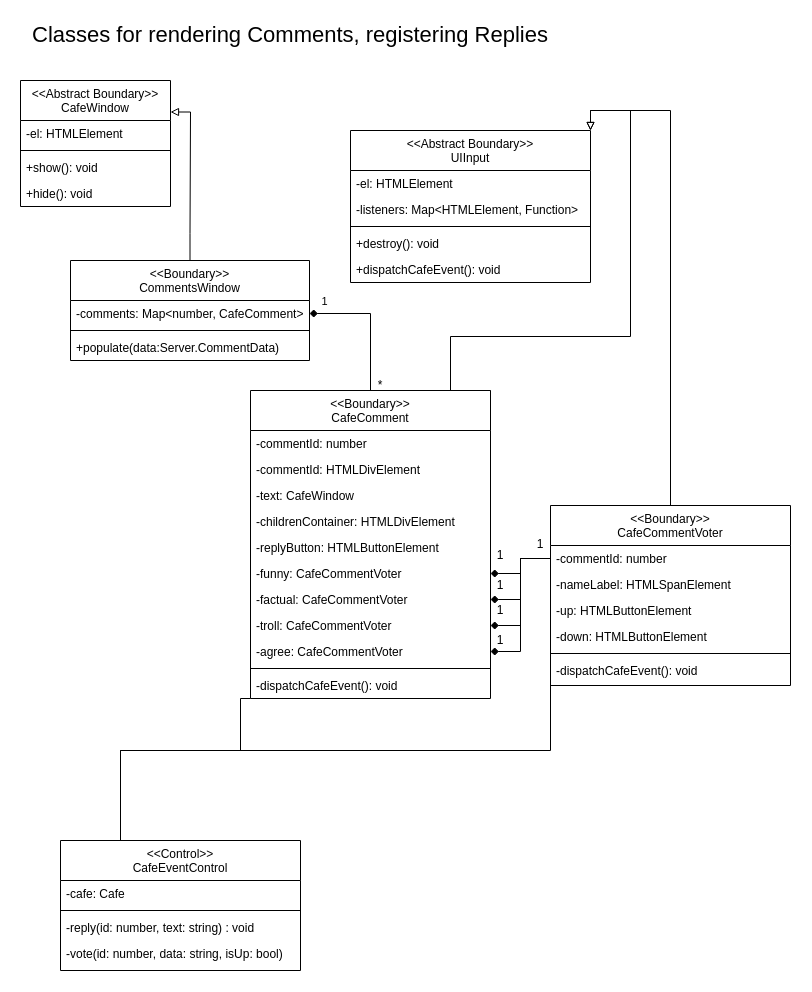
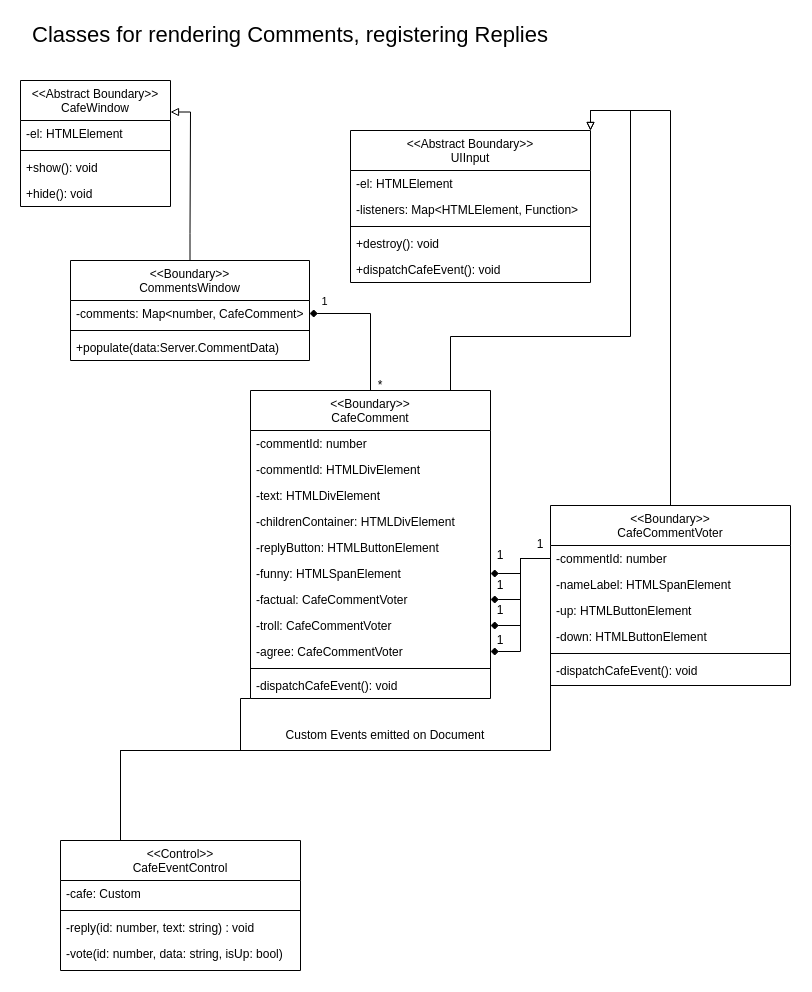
  <mxCell id="0" />
  <mxCell id="1" parent="0" />
  <mxCell id="2" value="" style="edgeStyle=orthogonalEdgeStyle;rounded=0;orthogonalLoop=1;jettySize=auto;html=1;exitX=0.5;exitY=0;exitDx=0;exitDy=0;entryX=1;entryY=0.25;entryDx=0;entryDy=0;startArrow=none;startFill=0;endArrow=block;endFill=0;" edge="1" parent="1" source="3" target="42"><mxGeometry x="-0.047" y="-30" relative="1" as="geometry"><mxPoint as="offset" /></mxGeometry></mxCell>
  <mxCell id="3" value="&lt;&lt;Boundary&gt;&gt;&#10;CommentsWindow" style="swimlane;fontStyle=0;align=center;verticalAlign=top;childLayout=stackLayout;horizontal=1;startSize=40;horizontalStack=0;resizeParent=1;resizeLast=0;collapsible=1;marginBottom=0;rounded=0;shadow=0;strokeWidth=1;" vertex="1" parent="1"><mxGeometry x="70" y="260" width="239" height="100" as="geometry"><mxRectangle x="340" y="380" width="170" height="26" as="alternateBounds" /></mxGeometry></mxCell>
  <mxCell id="4" value="-comments: Map&lt;number, CafeComment&gt;" style="text;align=left;verticalAlign=top;spacingLeft=4;spacingRight=4;overflow=hidden;rotatable=0;points=[[0,0.5],[1,0.5]];portConstraint=eastwest;" vertex="1" parent="3"><mxGeometry y="40" width="239" height="26" as="geometry" /></mxCell>
  <mxCell id="5" value="" style="line;html=1;strokeWidth=1;align=left;verticalAlign=middle;spacingTop=-1;spacingLeft=3;spacingRight=3;rotatable=0;labelPosition=right;points=[];portConstraint=eastwest;" vertex="1" parent="3"><mxGeometry y="66" width="239" height="8" as="geometry" /></mxCell>
  <mxCell id="6" value="+populate(data:Server.CommentData)" style="text;align=left;verticalAlign=top;spacingLeft=4;spacingRight=4;overflow=hidden;rotatable=0;points=[[0,0.5],[1,0.5]];portConstraint=eastwest;" vertex="1" parent="3"><mxGeometry y="74" width="239" height="26" as="geometry" /></mxCell>
  <mxCell id="7" style="edgeStyle=orthogonalEdgeStyle;rounded=0;orthogonalLoop=1;jettySize=auto;html=1;exitX=0.5;exitY=0;exitDx=0;exitDy=0;entryX=1;entryY=0.5;entryDx=0;entryDy=0;startArrow=none;startFill=0;endArrow=diamond;endFill=1;" edge="1" parent="1" source="11" target="4"><mxGeometry relative="1" as="geometry" /></mxCell>
  <mxCell id="8" value="1" style="edgeLabel;html=1;align=center;verticalAlign=middle;resizable=0;points=[];" vertex="1" connectable="0" parent="7"><mxGeometry x="0.8" y="-3" relative="1" as="geometry"><mxPoint y="-10" as="offset" /></mxGeometry></mxCell>
  <mxCell id="9" style="edgeStyle=orthogonalEdgeStyle;rounded=0;orthogonalLoop=1;jettySize=auto;html=1;exitX=1;exitY=0;exitDx=0;exitDy=0;entryX=1;entryY=0;entryDx=0;entryDy=0;startArrow=none;startFill=0;endArrow=block;endFill=0;" edge="1" parent="1" source="11" target="23"><mxGeometry relative="1" as="geometry"><Array as="points"><mxPoint x="450" y="336" /><mxPoint x="630" y="336" /><mxPoint x="630" y="110" /><mxPoint x="590" y="110" /></Array></mxGeometry></mxCell>
  <mxCell id="10" style="edgeStyle=orthogonalEdgeStyle;rounded=0;orthogonalLoop=1;jettySize=auto;html=1;exitX=0;exitY=1;exitDx=0;exitDy=0;entryX=0.25;entryY=0;entryDx=0;entryDy=0;startArrow=none;startFill=0;endArrow=none;endFill=0;" edge="1" parent="1" source="11" target="37"><mxGeometry relative="1" as="geometry"><Array as="points"><mxPoint x="240" y="698" /><mxPoint x="240" y="750" /><mxPoint x="120" y="750" /></Array></mxGeometry></mxCell>
  <mxCell id="11" value="&lt;&lt;Boundary&gt;&gt;&#10;CafeComment" style="swimlane;fontStyle=0;align=center;verticalAlign=top;childLayout=stackLayout;horizontal=1;startSize=40;horizontalStack=0;resizeParent=1;resizeLast=0;collapsible=1;marginBottom=0;rounded=0;shadow=0;strokeWidth=1;" vertex="1" parent="1"><mxGeometry x="250" y="390" width="240" height="308" as="geometry"><mxRectangle x="340" y="380" width="170" height="26" as="alternateBounds" /></mxGeometry></mxCell>
  <mxCell id="12" value="-commentId: number" style="text;align=left;verticalAlign=top;spacingLeft=4;spacingRight=4;overflow=hidden;rotatable=0;points=[[0,0.5],[1,0.5]];portConstraint=eastwest;" vertex="1" parent="11"><mxGeometry y="40" width="240" height="26" as="geometry" /></mxCell>
  <mxCell id="13" value="-commentId: HTMLDivElement" style="text;align=left;verticalAlign=top;spacingLeft=4;spacingRight=4;overflow=hidden;rotatable=0;points=[[0,0.5],[1,0.5]];portConstraint=eastwest;" vertex="1" parent="11"><mxGeometry y="66" width="240" height="26" as="geometry" /></mxCell>
- <mxCell id="14" value="-text: CafeWindow" style="text;align=left;verticalAlign=top;spacingLeft=4;spacingRight=4;overflow=hidden;rotatable=0;points=[[0,0.5],[1,0.5]];portConstraint=eastwest;" vertex="1" parent="11"><mxGeometry y="92" width="240" height="26" as="geometry" /></mxCell>
+ <mxCell id="14" value="-text: HTMLDivElement" style="text;align=left;verticalAlign=top;spacingLeft=4;spacingRight=4;overflow=hidden;rotatable=0;points=[[0,0.5],[1,0.5]];portConstraint=eastwest;" vertex="1" parent="11"><mxGeometry y="92" width="240" height="26" as="geometry" /></mxCell>
  <mxCell id="15" value="-childrenContainer: HTMLDivElement" style="text;align=left;verticalAlign=top;spacingLeft=4;spacingRight=4;overflow=hidden;rotatable=0;points=[[0,0.5],[1,0.5]];portConstraint=eastwest;" vertex="1" parent="11"><mxGeometry y="118" width="240" height="26" as="geometry" /></mxCell>
  <mxCell id="16" value="-replyButton: HTMLButtonElement" style="text;align=left;verticalAlign=top;spacingLeft=4;spacingRight=4;overflow=hidden;rotatable=0;points=[[0,0.5],[1,0.5]];portConstraint=eastwest;" vertex="1" parent="11"><mxGeometry y="144" width="240" height="26" as="geometry" /></mxCell>
- <mxCell id="17" value="-funny: CafeCommentVoter" style="text;align=left;verticalAlign=top;spacingLeft=4;spacingRight=4;overflow=hidden;rotatable=0;points=[[0,0.5],[1,0.5]];portConstraint=eastwest;" vertex="1" parent="11"><mxGeometry y="170" width="240" height="26" as="geometry" /></mxCell>
+ <mxCell id="17" value="-funny: HTMLSpanElement" style="text;align=left;verticalAlign=top;spacingLeft=4;spacingRight=4;overflow=hidden;rotatable=0;points=[[0,0.5],[1,0.5]];portConstraint=eastwest;" vertex="1" parent="11"><mxGeometry y="170" width="240" height="26" as="geometry" /></mxCell>
  <mxCell id="18" value="-factual: CafeCommentVoter" style="text;align=left;verticalAlign=top;spacingLeft=4;spacingRight=4;overflow=hidden;rotatable=0;points=[[0,0.5],[1,0.5]];portConstraint=eastwest;" vertex="1" parent="11"><mxGeometry y="196" width="240" height="26" as="geometry" /></mxCell>
  <mxCell id="19" value="-troll: CafeCommentVoter" style="text;align=left;verticalAlign=top;spacingLeft=4;spacingRight=4;overflow=hidden;rotatable=0;points=[[0,0.5],[1,0.5]];portConstraint=eastwest;" vertex="1" parent="11"><mxGeometry y="222" width="240" height="26" as="geometry" /></mxCell>
  <mxCell id="20" value="-agree: CafeCommentVoter" style="text;align=left;verticalAlign=top;spacingLeft=4;spacingRight=4;overflow=hidden;rotatable=0;points=[[0,0.5],[1,0.5]];portConstraint=eastwest;" vertex="1" parent="11"><mxGeometry y="248" width="240" height="26" as="geometry" /></mxCell>
  <mxCell id="21" value="" style="line;html=1;strokeWidth=1;align=left;verticalAlign=middle;spacingTop=-1;spacingLeft=3;spacingRight=3;rotatable=0;labelPosition=right;points=[];portConstraint=eastwest;" vertex="1" parent="11"><mxGeometry y="274" width="240" height="8" as="geometry" /></mxCell>
  <mxCell id="22" value="-dispatchCafeEvent(): void" style="text;align=left;verticalAlign=top;spacingLeft=4;spacingRight=4;overflow=hidden;rotatable=0;points=[[0,0.5],[1,0.5]];portConstraint=eastwest;" vertex="1" parent="11"><mxGeometry y="282" width="240" height="26" as="geometry" /></mxCell>
  <mxCell id="23" value="&lt;&lt;Abstract Boundary&gt;&gt;&#10;UIInput" style="swimlane;fontStyle=0;align=center;verticalAlign=top;childLayout=stackLayout;horizontal=1;startSize=40;horizontalStack=0;resizeParent=1;resizeLast=0;collapsible=1;marginBottom=0;rounded=0;shadow=0;strokeWidth=1;" vertex="1" parent="1"><mxGeometry x="350" y="130" width="240" height="152" as="geometry"><mxRectangle x="340" y="380" width="170" height="26" as="alternateBounds" /></mxGeometry></mxCell>
  <mxCell id="24" value="-el: HTMLElement" style="text;align=left;verticalAlign=top;spacingLeft=4;spacingRight=4;overflow=hidden;rotatable=0;points=[[0,0.5],[1,0.5]];portConstraint=eastwest;" vertex="1" parent="23"><mxGeometry y="40" width="240" height="26" as="geometry" /></mxCell>
  <mxCell id="25" value="-listeners: Map&lt;HTMLElement, Function&gt;" style="text;align=left;verticalAlign=top;spacingLeft=4;spacingRight=4;overflow=hidden;rotatable=0;points=[[0,0.5],[1,0.5]];portConstraint=eastwest;" vertex="1" parent="23"><mxGeometry y="66" width="240" height="26" as="geometry" /></mxCell>
  <mxCell id="26" value="" style="line;html=1;strokeWidth=1;align=left;verticalAlign=middle;spacingTop=-1;spacingLeft=3;spacingRight=3;rotatable=0;labelPosition=right;points=[];portConstraint=eastwest;" vertex="1" parent="23"><mxGeometry y="92" width="240" height="8" as="geometry" /></mxCell>
  <mxCell id="27" value="+destroy(): void" style="text;align=left;verticalAlign=top;spacingLeft=4;spacingRight=4;overflow=hidden;rotatable=0;points=[[0,0.5],[1,0.5]];portConstraint=eastwest;" vertex="1" parent="23"><mxGeometry y="100" width="240" height="26" as="geometry" /></mxCell>
  <mxCell id="28" value="+dispatchCafeEvent(): void" style="text;align=left;verticalAlign=top;spacingLeft=4;spacingRight=4;overflow=hidden;rotatable=0;points=[[0,0.5],[1,0.5]];portConstraint=eastwest;" vertex="1" parent="23"><mxGeometry y="126" width="240" height="26" as="geometry" /></mxCell>
  <mxCell id="29" style="edgeStyle=orthogonalEdgeStyle;rounded=0;orthogonalLoop=1;jettySize=auto;html=1;exitX=0.5;exitY=0;exitDx=0;exitDy=0;startArrow=none;startFill=0;endArrow=block;endFill=0;entryX=1;entryY=0;entryDx=0;entryDy=0;" edge="1" parent="1" source="30" target="23"><mxGeometry relative="1" as="geometry"><mxPoint x="620.034" y="430" as="targetPoint" /></mxGeometry></mxCell>
  <mxCell id="30" value="&lt;&lt;Boundary&gt;&gt;&#10;CafeCommentVoter" style="swimlane;fontStyle=0;align=center;verticalAlign=top;childLayout=stackLayout;horizontal=1;startSize=40;horizontalStack=0;resizeParent=1;resizeLast=0;collapsible=1;marginBottom=0;rounded=0;shadow=0;strokeWidth=1;" vertex="1" parent="1"><mxGeometry x="550" y="505" width="240" height="180" as="geometry"><mxRectangle x="340" y="380" width="170" height="26" as="alternateBounds" /></mxGeometry></mxCell>
  <mxCell id="31" value="-commentId: number" style="text;align=left;verticalAlign=top;spacingLeft=4;spacingRight=4;overflow=hidden;rotatable=0;points=[[0,0.5],[1,0.5]];portConstraint=eastwest;" vertex="1" parent="30"><mxGeometry y="40" width="240" height="26" as="geometry" /></mxCell>
  <mxCell id="32" value="-nameLabel: HTMLSpanElement" style="text;align=left;verticalAlign=top;spacingLeft=4;spacingRight=4;overflow=hidden;rotatable=0;points=[[0,0.5],[1,0.5]];portConstraint=eastwest;" vertex="1" parent="30"><mxGeometry y="66" width="240" height="26" as="geometry" /></mxCell>
  <mxCell id="33" value="-up: HTMLButtonElement" style="text;align=left;verticalAlign=top;spacingLeft=4;spacingRight=4;overflow=hidden;rotatable=0;points=[[0,0.5],[1,0.5]];portConstraint=eastwest;" vertex="1" parent="30"><mxGeometry y="92" width="240" height="26" as="geometry" /></mxCell>
  <mxCell id="34" value="-down: HTMLButtonElement" style="text;align=left;verticalAlign=top;spacingLeft=4;spacingRight=4;overflow=hidden;rotatable=0;points=[[0,0.5],[1,0.5]];portConstraint=eastwest;" vertex="1" parent="30"><mxGeometry y="118" width="240" height="26" as="geometry" /></mxCell>
  <mxCell id="35" value="" style="line;html=1;strokeWidth=1;align=left;verticalAlign=middle;spacingTop=-1;spacingLeft=3;spacingRight=3;rotatable=0;labelPosition=right;points=[];portConstraint=eastwest;" vertex="1" parent="30"><mxGeometry y="144" width="240" height="8" as="geometry" /></mxCell>
  <mxCell id="36" value="-dispatchCafeEvent(): void" style="text;align=left;verticalAlign=top;spacingLeft=4;spacingRight=4;overflow=hidden;rotatable=0;points=[[0,0.5],[1,0.5]];portConstraint=eastwest;" vertex="1" parent="30"><mxGeometry y="152" width="240" height="26" as="geometry" /></mxCell>
  <mxCell id="37" value="&lt;&lt;Control&gt;&gt;&#10;CafeEventControl" style="swimlane;fontStyle=0;align=center;verticalAlign=top;childLayout=stackLayout;horizontal=1;startSize=40;horizontalStack=0;resizeParent=1;resizeLast=0;collapsible=1;marginBottom=0;rounded=0;shadow=0;strokeWidth=1;" vertex="1" parent="1"><mxGeometry x="60" y="840" width="240" height="130" as="geometry"><mxRectangle x="340" y="380" width="170" height="26" as="alternateBounds" /></mxGeometry></mxCell>
- <mxCell id="38" value="-cafe: Cafe" style="text;align=left;verticalAlign=top;spacingLeft=4;spacingRight=4;overflow=hidden;rotatable=0;points=[[0,0.5],[1,0.5]];portConstraint=eastwest;" vertex="1" parent="37"><mxGeometry y="40" width="240" height="26" as="geometry" /></mxCell>
+ <mxCell id="38" value="-cafe: Custom" style="text;align=left;verticalAlign=top;spacingLeft=4;spacingRight=4;overflow=hidden;rotatable=0;points=[[0,0.5],[1,0.5]];portConstraint=eastwest;" vertex="1" parent="37"><mxGeometry y="40" width="240" height="26" as="geometry" /></mxCell>
  <mxCell id="39" value="" style="line;html=1;strokeWidth=1;align=left;verticalAlign=middle;spacingTop=-1;spacingLeft=3;spacingRight=3;rotatable=0;labelPosition=right;points=[];portConstraint=eastwest;" vertex="1" parent="37"><mxGeometry y="66" width="240" height="8" as="geometry" /></mxCell>
  <mxCell id="40" value="-reply(id: number, text: string) : void" style="text;align=left;verticalAlign=top;spacingLeft=4;spacingRight=4;overflow=hidden;rotatable=0;points=[[0,0.5],[1,0.5]];portConstraint=eastwest;" vertex="1" parent="37"><mxGeometry y="74" width="240" height="26" as="geometry" /></mxCell>
  <mxCell id="41" value="-vote(id: number, data: string, isUp: bool)" style="text;align=left;verticalAlign=top;spacingLeft=4;spacingRight=4;overflow=hidden;rotatable=0;points=[[0,0.5],[1,0.5]];portConstraint=eastwest;" vertex="1" parent="37"><mxGeometry y="100" width="240" height="26" as="geometry" /></mxCell>
  <mxCell id="42" value="&lt;&lt;Abstract Boundary&gt;&gt;&#10;CafeWindow" style="swimlane;fontStyle=0;align=center;verticalAlign=top;childLayout=stackLayout;horizontal=1;startSize=40;horizontalStack=0;resizeParent=1;resizeLast=0;collapsible=1;marginBottom=0;rounded=0;shadow=0;strokeWidth=1;" vertex="1" parent="1"><mxGeometry x="20" y="80" width="150" height="126" as="geometry"><mxRectangle x="340" y="380" width="170" height="26" as="alternateBounds" /></mxGeometry></mxCell>
  <mxCell id="43" value="-el: HTMLElement" style="text;align=left;verticalAlign=top;spacingLeft=4;spacingRight=4;overflow=hidden;rotatable=0;points=[[0,0.5],[1,0.5]];portConstraint=eastwest;" vertex="1" parent="42"><mxGeometry y="40" width="150" height="26" as="geometry" /></mxCell>
  <mxCell id="44" value="" style="line;html=1;strokeWidth=1;align=left;verticalAlign=middle;spacingTop=-1;spacingLeft=3;spacingRight=3;rotatable=0;labelPosition=right;points=[];portConstraint=eastwest;" vertex="1" parent="42"><mxGeometry y="66" width="150" height="8" as="geometry" /></mxCell>
  <mxCell id="45" value="+show(): void" style="text;align=left;verticalAlign=top;spacingLeft=4;spacingRight=4;overflow=hidden;rotatable=0;points=[[0,0.5],[1,0.5]];portConstraint=eastwest;" vertex="1" parent="42"><mxGeometry y="74" width="150" height="26" as="geometry" /></mxCell>
  <mxCell id="46" value="+hide(): void" style="text;align=left;verticalAlign=top;spacingLeft=4;spacingRight=4;overflow=hidden;rotatable=0;points=[[0,0.5],[1,0.5]];portConstraint=eastwest;" vertex="1" parent="42"><mxGeometry y="100" width="150" height="20" as="geometry" /></mxCell>
  <mxCell id="47" style="edgeStyle=orthogonalEdgeStyle;rounded=0;orthogonalLoop=1;jettySize=auto;html=1;exitX=0;exitY=0.5;exitDx=0;exitDy=0;entryX=1;entryY=0.5;entryDx=0;entryDy=0;startArrow=none;startFill=0;endArrow=diamond;endFill=1;" edge="1" parent="1" source="31" target="17"><mxGeometry relative="1" as="geometry" /></mxCell>
  <mxCell id="48" style="edgeStyle=orthogonalEdgeStyle;rounded=0;orthogonalLoop=1;jettySize=auto;html=1;exitX=0;exitY=0.5;exitDx=0;exitDy=0;entryX=1;entryY=0.5;entryDx=0;entryDy=0;startArrow=none;startFill=0;endArrow=diamond;endFill=1;" edge="1" parent="1" source="31" target="18"><mxGeometry relative="1" as="geometry"><mxPoint x="570" y="523" as="sourcePoint" /><mxPoint x="460" y="583" as="targetPoint" /></mxGeometry></mxCell>
  <mxCell id="49" style="edgeStyle=orthogonalEdgeStyle;rounded=0;orthogonalLoop=1;jettySize=auto;html=1;exitX=0;exitY=0.5;exitDx=0;exitDy=0;entryX=1;entryY=0.5;entryDx=0;entryDy=0;startArrow=none;startFill=0;endArrow=diamond;endFill=1;" edge="1" parent="1" source="31" target="19"><mxGeometry relative="1" as="geometry"><mxPoint x="570" y="523" as="sourcePoint" /><mxPoint x="460" y="609" as="targetPoint" /></mxGeometry></mxCell>
  <mxCell id="50" style="edgeStyle=orthogonalEdgeStyle;rounded=0;orthogonalLoop=1;jettySize=auto;html=1;exitX=0;exitY=0.5;exitDx=0;exitDy=0;entryX=1;entryY=0.5;entryDx=0;entryDy=0;startArrow=none;startFill=0;endArrow=diamond;endFill=1;" edge="1" parent="1" source="31" target="20"><mxGeometry relative="1" as="geometry"><mxPoint x="570" y="523" as="sourcePoint" /><mxPoint x="460" y="635" as="targetPoint" /></mxGeometry></mxCell>
  <mxCell id="51" value="*" style="text;html=1;strokeColor=none;fillColor=none;align=center;verticalAlign=middle;whiteSpace=wrap;rounded=0;" vertex="1" parent="1"><mxGeometry x="350" y="370" width="60" height="30" as="geometry" /></mxCell>
  <mxCell id="52" value="1" style="text;html=1;strokeColor=none;fillColor=none;align=center;verticalAlign=middle;whiteSpace=wrap;rounded=0;" vertex="1" parent="1"><mxGeometry x="470" y="540" width="60" height="30" as="geometry" /></mxCell>
  <mxCell id="53" value="1" style="text;html=1;strokeColor=none;fillColor=none;align=center;verticalAlign=middle;whiteSpace=wrap;rounded=0;" vertex="1" parent="1"><mxGeometry x="470" y="570" width="60" height="30" as="geometry" /></mxCell>
  <mxCell id="54" value="1" style="text;html=1;strokeColor=none;fillColor=none;align=center;verticalAlign=middle;whiteSpace=wrap;rounded=0;" vertex="1" parent="1"><mxGeometry x="470" y="595" width="60" height="30" as="geometry" /></mxCell>
  <mxCell id="55" value="1" style="text;html=1;strokeColor=none;fillColor=none;align=center;verticalAlign=middle;whiteSpace=wrap;rounded=0;" vertex="1" parent="1"><mxGeometry x="470" y="625" width="60" height="30" as="geometry" /></mxCell>
  <mxCell id="56" value="1" style="text;html=1;strokeColor=none;fillColor=none;align=center;verticalAlign=middle;whiteSpace=wrap;rounded=0;" vertex="1" parent="1"><mxGeometry x="510" y="529" width="60" height="30" as="geometry" /></mxCell>
  <mxCell id="57" style="edgeStyle=orthogonalEdgeStyle;rounded=0;orthogonalLoop=1;jettySize=auto;html=1;exitX=0;exitY=0.5;exitDx=0;exitDy=0;entryX=0.25;entryY=0;entryDx=0;entryDy=0;startArrow=none;startFill=0;endArrow=none;endFill=0;" edge="1" parent="1" source="36" target="37"><mxGeometry relative="1" as="geometry"><Array as="points"><mxPoint x="550" y="750" /><mxPoint x="120" y="750" /></Array></mxGeometry></mxCell>
+ <mxCell id="58" value="Custom Events emitted on Document" style="text;html=1;strokeColor=none;fillColor=none;align=center;verticalAlign=middle;whiteSpace=wrap;rounded=0;" vertex="1" parent="1"><mxGeometry x="260" y="720" width="250" height="30" as="geometry" /></mxCell>
  <mxCell id="59" value="&lt;font style=&quot;font-size: 22px;&quot;&gt;Classes for rendering Comments, registering Replies&lt;/font&gt;" style="text;html=1;strokeColor=none;fillColor=none;align=center;verticalAlign=middle;whiteSpace=wrap;rounded=0;" vertex="1" parent="1"><mxGeometry x="20" y="20" width="540" height="30" as="geometry" /></mxCell>
